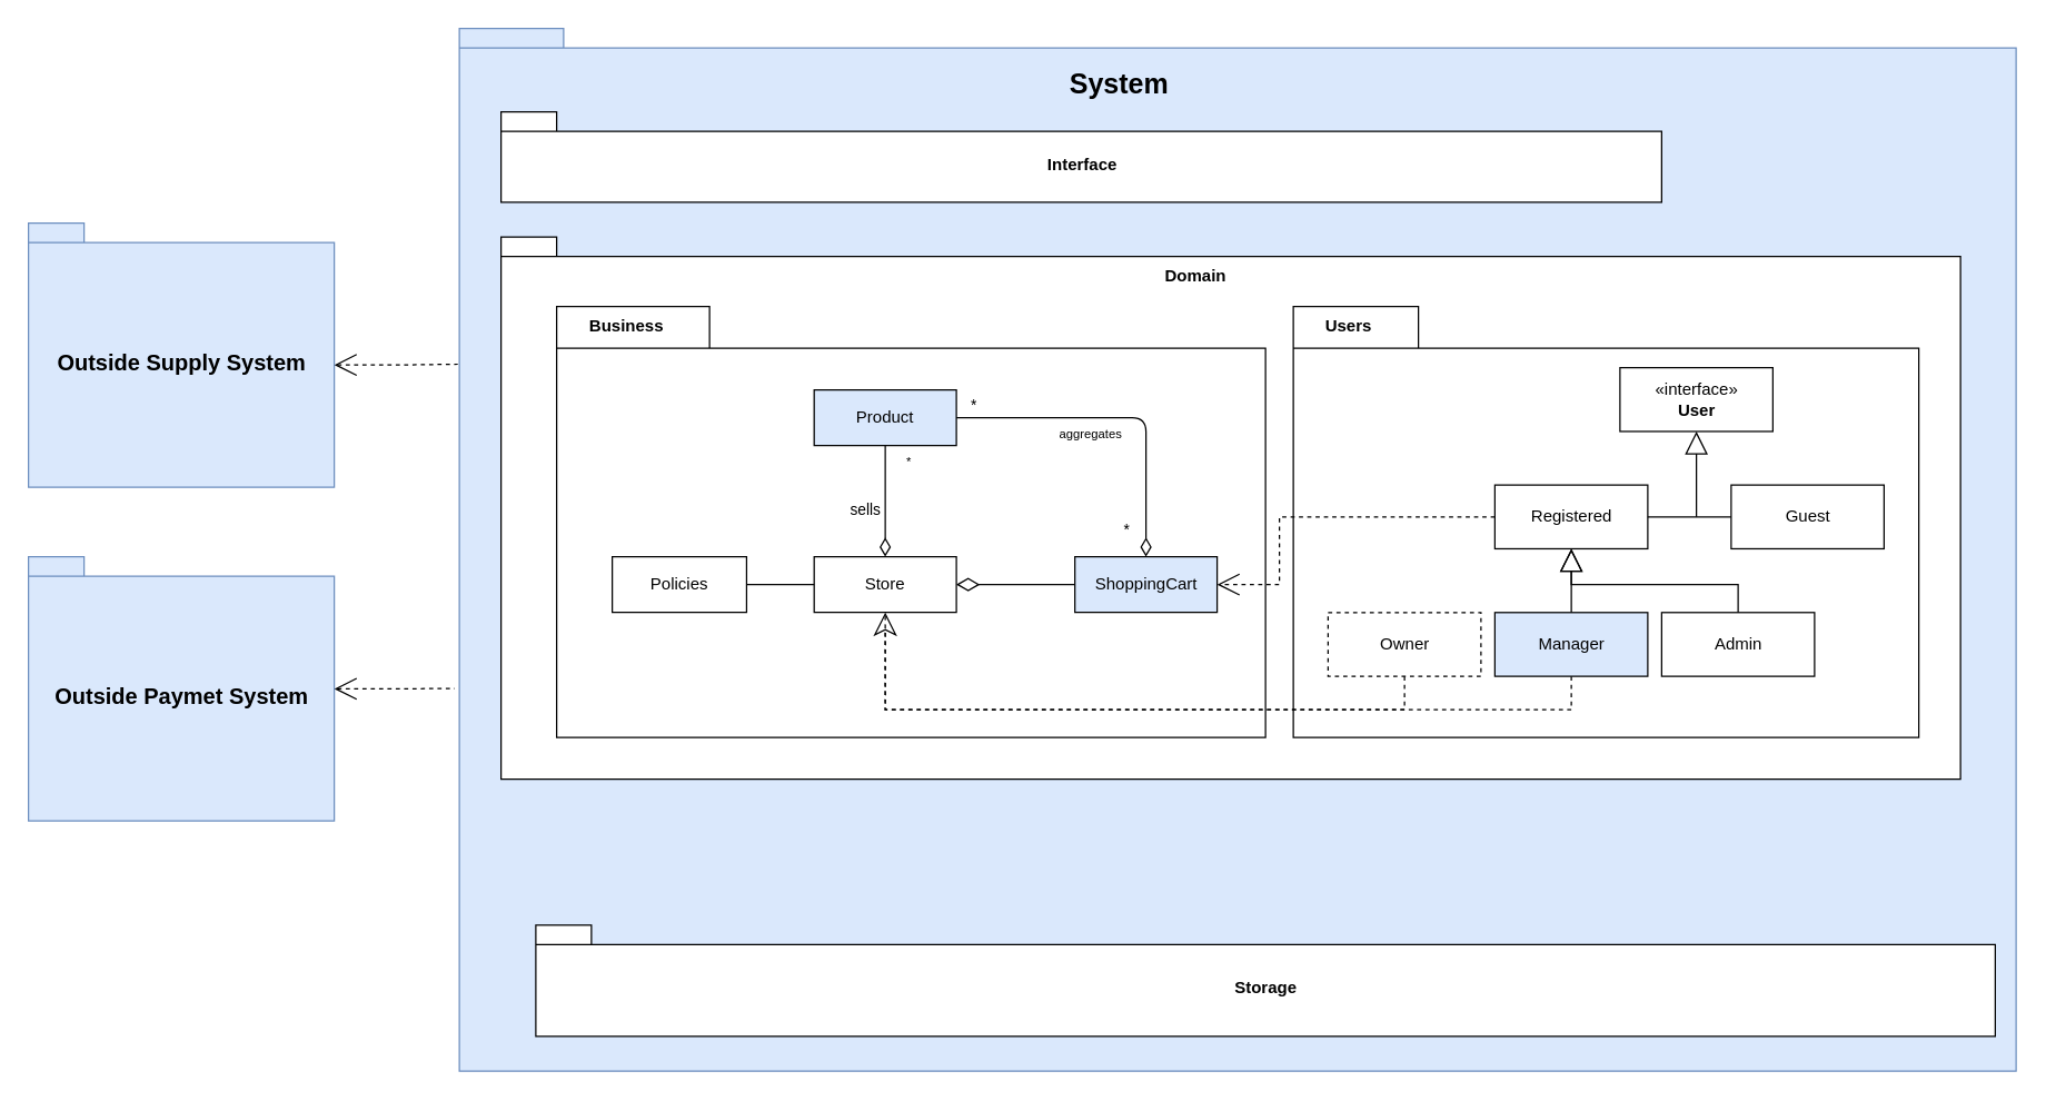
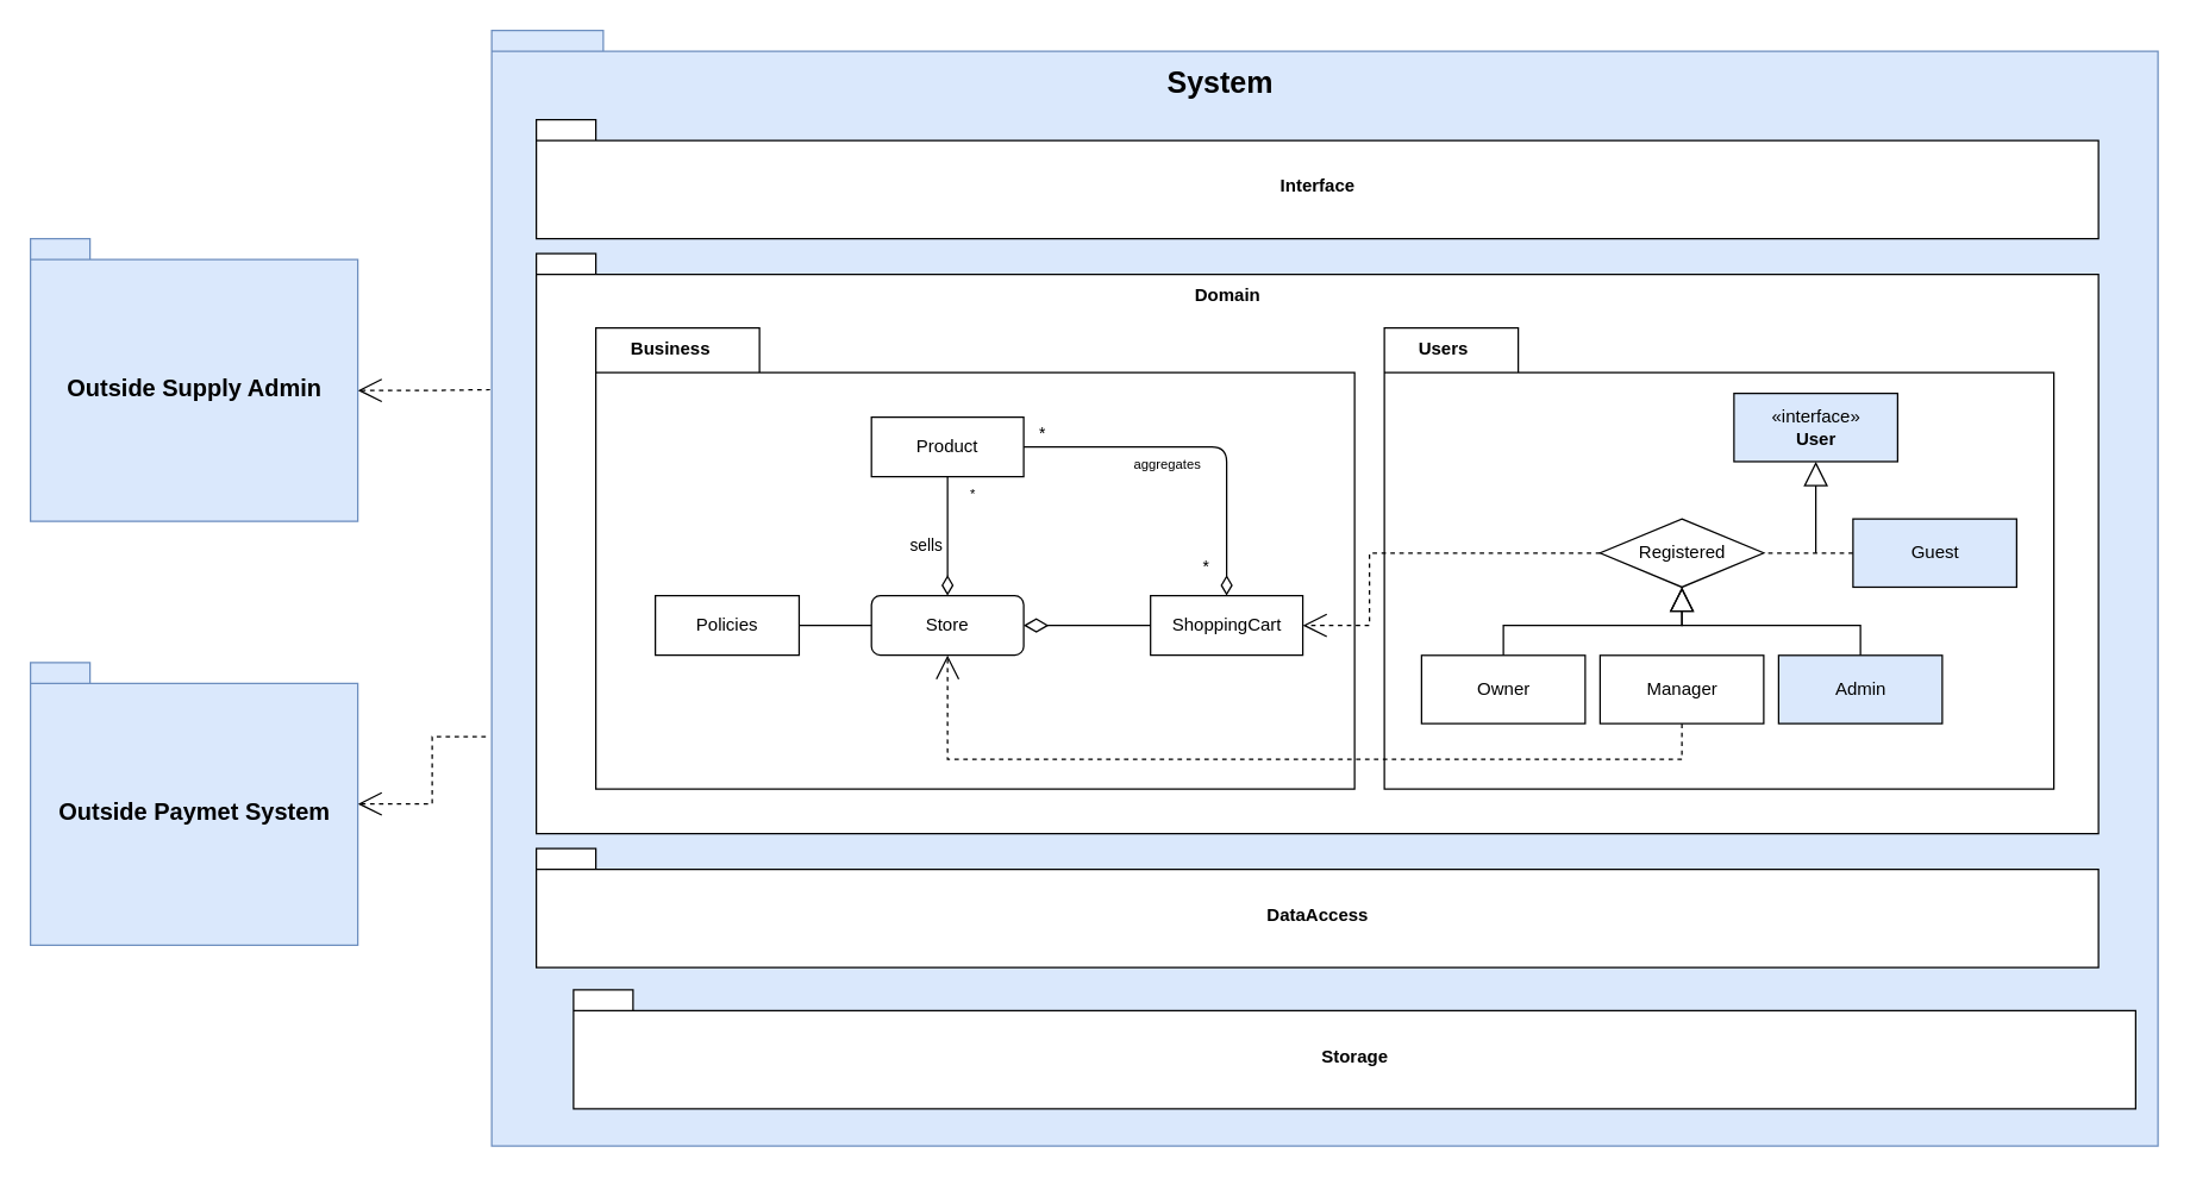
  <mxCell id="0" />
  <mxCell id="1" parent="0" />
  <mxCell id="2" value="" style="shape=folder;fontStyle=1;spacingTop=10;tabWidth=40;tabHeight=14;tabPosition=left;html=1;fillColor=#dae8fc;strokeColor=#6c8ebf;" vertex="1" parent="1"><mxGeometry x="330" y="20" width="1120" height="750" as="geometry" /></mxCell>
  <mxCell id="3" value="" style="shape=folder;fontStyle=1;spacingTop=10;tabWidth=40;tabHeight=14;tabPosition=left;html=1;" vertex="1" parent="1"><mxGeometry x="360" y="170" width="1050" height="390" as="geometry" /></mxCell>
- <mxCell id="4" value="Interface" style="shape=folder;fontStyle=1;spacingTop=10;tabWidth=40;tabHeight=14;tabPosition=left;html=1;" vertex="1" parent="1"><mxGeometry x="360" y="80" width="835" height="65" as="geometry" /></mxCell>
+ <mxCell id="4" value="Interface" style="shape=folder;fontStyle=1;spacingTop=10;tabWidth=40;tabHeight=14;tabPosition=left;html=1;" vertex="1" parent="1"><mxGeometry x="360" y="80" width="1050" height="80" as="geometry" /></mxCell>
  <mxCell id="5" value="Storage" style="shape=folder;fontStyle=1;spacingTop=10;tabWidth=40;tabHeight=14;tabPosition=left;html=1;" vertex="1" parent="1"><mxGeometry x="385" y="665" width="1050" height="80" as="geometry" /></mxCell>
  <mxCell id="6" style="edgeStyle=orthogonalEdgeStyle;rounded=0;orthogonalLoop=1;jettySize=auto;html=1;exitX=0;exitY=0;exitDx=220;exitDy=102;exitPerimeter=0;entryX=-0.001;entryY=0.322;entryDx=0;entryDy=0;entryPerimeter=0;startArrow=open;startFill=0;startSize=14;endArrow=none;endFill=0;endSize=14;fontSize=12;dashed=1;" edge="1" parent="1" source="7" target="2"><mxGeometry relative="1" as="geometry" /></mxCell>
- <mxCell id="7" value="&lt;font style=&quot;font-size: 16px&quot;&gt;Outside Supply System&lt;/font&gt;" style="shape=folder;fontStyle=1;spacingTop=10;tabWidth=40;tabHeight=14;tabPosition=left;html=1;fillColor=#dae8fc;strokeColor=#6c8ebf;" vertex="1" parent="1"><mxGeometry x="20" y="160" width="220" height="190" as="geometry" /></mxCell>
+ <mxCell id="7" value="&lt;font style=&quot;font-size: 16px&quot;&gt;Outside Supply Admin&lt;/font&gt;" style="shape=folder;fontStyle=1;spacingTop=10;tabWidth=40;tabHeight=14;tabPosition=left;html=1;fillColor=#dae8fc;strokeColor=#6c8ebf;" vertex="1" parent="1"><mxGeometry x="20" y="160" width="220" height="190" as="geometry" /></mxCell>
  <mxCell id="8" style="edgeStyle=orthogonalEdgeStyle;rounded=0;orthogonalLoop=1;jettySize=auto;html=1;entryX=-0.003;entryY=0.633;entryDx=0;entryDy=0;entryPerimeter=0;dashed=1;startArrow=open;startFill=0;startSize=14;endArrow=none;endFill=0;endSize=14;fontSize=12;" edge="1" parent="1" source="9" target="2"><mxGeometry relative="1" as="geometry" /></mxCell>
- <mxCell id="9" value="&lt;font style=&quot;font-size: 16px&quot;&gt;Outside Paymet System&lt;/font&gt;" style="shape=folder;fontStyle=1;spacingTop=10;tabWidth=40;tabHeight=14;tabPosition=left;html=1;fillColor=#dae8fc;strokeColor=#6c8ebf;" vertex="1" parent="1"><mxGeometry x="20" y="400" width="220" height="190" as="geometry" /></mxCell>
+ <mxCell id="9" value="&lt;font style=&quot;font-size: 16px&quot;&gt;Outside Paymet System&lt;/font&gt;" style="shape=folder;fontStyle=1;spacingTop=10;tabWidth=40;tabHeight=14;tabPosition=left;html=1;fillColor=#dae8fc;strokeColor=#6c8ebf;" vertex="1" parent="1"><mxGeometry x="20" y="445" width="220" height="190" as="geometry" /></mxCell>
+ <mxCell id="10" value="DataAccess" style="shape=folder;fontStyle=1;spacingTop=10;tabWidth=40;tabHeight=14;tabPosition=left;html=1;" vertex="1" parent="1"><mxGeometry x="360" y="570" width="1050" height="80" as="geometry" /></mxCell>
  <mxCell id="11" value="" style="group" vertex="1" connectable="0" parent="1"><mxGeometry x="930" y="220" width="450" height="310" as="geometry" /></mxCell>
  <mxCell id="12" value="" style="shape=folder;fontStyle=1;spacingTop=10;tabWidth=90;tabHeight=30;tabPosition=left;html=1;" vertex="1" parent="11"><mxGeometry width="450" height="310" as="geometry" /></mxCell>
  <mxCell id="13" value="Users" style="text;align=center;fontStyle=1;verticalAlign=middle;spacingLeft=3;spacingRight=3;strokeColor=none;rotatable=0;points=[[0,0.5],[1,0.5]];portConstraint=eastwest;" vertex="1" parent="11"><mxGeometry width="80" height="26" as="geometry" /></mxCell>
  <mxCell id="14" value="" style="group" vertex="1" connectable="0" parent="11"><mxGeometry x="25" y="44" width="400" height="222" as="geometry" /></mxCell>
- <mxCell id="15" value="Guest" style="html=1;" vertex="1" parent="14"><mxGeometry x="290" y="84.397" width="110" height="45.868" as="geometry" /></mxCell>
- <mxCell id="16" value="Owner" style="html=1;dashed=1;" vertex="1" parent="14"><mxGeometry y="176.132" width="110" height="45.868" as="geometry" /></mxCell>
- <mxCell id="17" value="Manager" style="html=1;fillColor=#dae8fc;" vertex="1" parent="14"><mxGeometry x="120" y="176.132" width="110" height="45.868" as="geometry" /></mxCell>
- <mxCell id="18" value="Admin" style="html=1;" vertex="1" parent="14"><mxGeometry x="240" y="176.132" width="110" height="45.868" as="geometry" /></mxCell>
- <mxCell id="19" value="Registered" style="html=1;" vertex="1" parent="14"><mxGeometry x="120" y="84.397" width="110" height="45.868" as="geometry" /></mxCell>
- <mxCell id="20" style="edgeStyle=orthogonalEdgeStyle;rounded=0;orthogonalLoop=1;jettySize=auto;html=1;entryX=1;entryY=0.5;entryDx=0;entryDy=0;startArrow=none;startFill=0;startSize=14;endArrow=none;endFill=0;endSize=14;" edge="1" parent="14" source="15" target="19"><mxGeometry relative="1" as="geometry" /></mxCell>
- <mxCell id="22" style="edgeStyle=orthogonalEdgeStyle;rounded=0;orthogonalLoop=1;jettySize=auto;html=1;entryX=0.5;entryY=1;entryDx=0;entryDy=0;startArrow=none;startFill=0;startSize=14;endArrow=block;endFill=0;endSize=14;" edge="1" parent="14" source="17" target="19"><mxGeometry relative="1" as="geometry" /></mxCell>
+ <mxCell id="15" value="Guest" style="html=1;fillColor=#dae8fc;" vertex="1" parent="14"><mxGeometry x="290" y="84.397" width="110" height="45.868" as="geometry" /></mxCell>
+ <mxCell id="16" value="Owner" style="html=1;" vertex="1" parent="14"><mxGeometry y="176.132" width="110" height="45.868" as="geometry" /></mxCell>
+ <mxCell id="17" value="Manager" style="html=1;" vertex="1" parent="14"><mxGeometry x="120" y="176.132" width="110" height="45.868" as="geometry" /></mxCell>
+ <mxCell id="18" value="Admin" style="html=1;fillColor=#dae8fc;" vertex="1" parent="14"><mxGeometry x="240" y="176.132" width="110" height="45.868" as="geometry" /></mxCell>
+ <mxCell id="19" value="Registered" style="rhombus;html=1;" vertex="1" parent="14"><mxGeometry x="120" y="84.397" width="110" height="45.868" as="geometry" /></mxCell>
+ <mxCell id="20" style="edgeStyle=orthogonalEdgeStyle;rounded=0;orthogonalLoop=1;jettySize=auto;html=1;entryX=1;entryY=0.5;entryDx=0;entryDy=0;startArrow=none;startFill=0;startSize=14;endArrow=none;endFill=0;endSize=14;dashed=1;" edge="1" parent="14" source="15" target="19"><mxGeometry relative="1" as="geometry" /></mxCell>
+ <mxCell id="21" style="edgeStyle=orthogonalEdgeStyle;rounded=0;orthogonalLoop=1;jettySize=auto;html=1;entryX=0.5;entryY=1;entryDx=0;entryDy=0;startArrow=none;startFill=0;startSize=14;endArrow=block;endFill=0;endSize=14;exitX=0.5;exitY=0;exitDx=0;exitDy=0;" edge="1" parent="14" source="16" target="19"><mxGeometry relative="1" as="geometry"><Array as="points"><mxPoint x="55" y="156" /><mxPoint x="175" y="156" /></Array></mxGeometry></mxCell>
  <mxCell id="23" style="edgeStyle=orthogonalEdgeStyle;rounded=0;orthogonalLoop=1;jettySize=auto;html=1;startArrow=none;startFill=0;startSize=14;endArrow=block;endFill=0;endSize=14;" edge="1" parent="14" source="18" target="19"><mxGeometry relative="1" as="geometry"><Array as="points"><mxPoint x="295" y="156" /><mxPoint x="175" y="156" /></Array></mxGeometry></mxCell>
  <mxCell id="24" style="edgeStyle=orthogonalEdgeStyle;rounded=0;orthogonalLoop=1;jettySize=auto;html=1;exitX=0.5;exitY=1;exitDx=0;exitDy=0;startArrow=block;startFill=0;startSize=14;endArrow=none;endFill=0;endSize=14;" edge="1" parent="14" source="25"><mxGeometry relative="1" as="geometry"><mxPoint x="265" y="107.331" as="targetPoint" /></mxGeometry></mxCell>
- <mxCell id="25" value="«interface»&lt;br&gt;&lt;b&gt;User&lt;/b&gt;" style="html=1;" vertex="1" parent="14"><mxGeometry x="210" width="110" height="45.868" as="geometry" /></mxCell>
- <mxCell id="26" value="System" style="text;align=center;fontStyle=1;verticalAlign=middle;spacingLeft=3;spacingRight=3;strokeColor=none;rotatable=0;points=[[0,0.5],[1,0.5]];portConstraint=eastwest;fontSize=20;" vertex="1" parent="1"><mxGeometry x="765" y="45" width="80" height="26" as="geometry" /></mxCell>
- <mxCell id="27" value="Domain" style="text;align=center;fontStyle=1;verticalAlign=middle;spacingLeft=3;spacingRight=3;strokeColor=none;rotatable=0;points=[[0,0.5],[1,0.5]];portConstraint=eastwest;fontSize=12;" vertex="1" parent="1"><mxGeometry x="820" y="184" width="80" height="26" as="geometry" /></mxCell>
+ <mxCell id="25" value="«interface»&lt;br&gt;&lt;b&gt;User&lt;/b&gt;" style="html=1;fillColor=#dae8fc;" vertex="1" parent="14"><mxGeometry x="210" width="110" height="45.868" as="geometry" /></mxCell>
+ <mxCell id="26" value="System" style="text;align=center;fontStyle=1;verticalAlign=middle;spacingLeft=3;spacingRight=3;strokeColor=none;rotatable=0;points=[[0,0.5],[1,0.5]];portConstraint=eastwest;fontSize=20;" vertex="1" parent="1"><mxGeometry x="780" y="40" width="80" height="26" as="geometry" /></mxCell>
+ <mxCell id="27" value="Domain" style="text;align=center;fontStyle=1;verticalAlign=middle;spacingLeft=3;spacingRight=3;strokeColor=none;rotatable=0;points=[[0,0.5],[1,0.5]];portConstraint=eastwest;fontSize=12;" vertex="1" parent="1"><mxGeometry x="785" y="184" width="80" height="26" as="geometry" /></mxCell>
  <mxCell id="28" value="" style="group" vertex="1" connectable="0" parent="1"><mxGeometry x="390" y="220" width="520" height="310" as="geometry" /></mxCell>
  <mxCell id="29" value="" style="shape=folder;fontStyle=1;spacingTop=10;tabWidth=110;tabHeight=30;tabPosition=left;html=1;" vertex="1" parent="28"><mxGeometry x="10" width="510" height="310" as="geometry" /></mxCell>
  <mxCell id="30" value="Business" style="text;align=center;fontStyle=1;verticalAlign=middle;spacingLeft=3;spacingRight=3;strokeColor=none;rotatable=0;points=[[0,0.5],[1,0.5]];portConstraint=eastwest;" vertex="1" parent="28"><mxGeometry width="121.081" height="26" as="geometry" /></mxCell>
  <mxCell id="31" value="" style="group" vertex="1" connectable="0" parent="28"><mxGeometry x="29.998" y="90" width="455.173" height="220" as="geometry" /></mxCell>
  <mxCell id="32" value="Policies" style="html=1;" vertex="1" parent="31"><mxGeometry x="20" y="90" width="96.641" height="40" as="geometry" /></mxCell>
  <mxCell id="33" value="" style="group" vertex="1" connectable="0" parent="28"><mxGeometry x="195.247" y="90" width="289.924" height="220" as="geometry" /></mxCell>
- <mxCell id="34" value="Store" style="html=1;" vertex="1" parent="33"><mxGeometry y="90" width="102.326" height="40" as="geometry" /></mxCell>
- <mxCell id="35" value="ShoppingCart" style="html=1;fillColor=#dae8fc;" vertex="1" parent="33"><mxGeometry x="187.598" y="90" width="102.326" height="40" as="geometry" /></mxCell>
+ <mxCell id="34" value="Store" style="html=1;rounded=1;" vertex="1" parent="33"><mxGeometry y="90" width="102.326" height="40" as="geometry" /></mxCell>
+ <mxCell id="35" value="ShoppingCart" style="html=1;" vertex="1" parent="33"><mxGeometry x="187.598" y="90" width="102.326" height="40" as="geometry" /></mxCell>
  <mxCell id="36" value="" style="endArrow=none;html=1;endSize=14;startArrow=diamondThin;startSize=14;startFill=0;edgeStyle=orthogonalEdgeStyle;align=left;verticalAlign=bottom;exitX=1;exitY=0.5;exitDx=0;exitDy=0;endFill=0;entryX=0;entryY=0.5;entryDx=0;entryDy=0;" edge="1" parent="33" source="34" target="35"><mxGeometry x="-0.2" y="-20" relative="1" as="geometry"><mxPoint x="142.12" y="30" as="sourcePoint" /><mxPoint x="250.13" y="100" as="targetPoint" /><mxPoint as="offset" /></mxGeometry></mxCell>
  <mxCell id="37" value="" style="endArrow=none;html=1;endSize=14;startArrow=none;startSize=14;startFill=0;edgeStyle=orthogonalEdgeStyle;align=left;verticalAlign=bottom;exitX=1;exitY=0.5;exitDx=0;exitDy=0;endFill=0;entryX=0;entryY=0.5;entryDx=0;entryDy=0;" edge="1" parent="28" source="32" target="34"><mxGeometry x="-6.72" y="30" as="geometry"><mxPoint x="308.943" y="210" as="sourcePoint" /><mxPoint x="394.215" y="210" as="targetPoint" /><mxPoint as="offset" /></mxGeometry></mxCell>
- <mxCell id="38" value="Product" style="html=1;fillColor=#dae8fc;" vertex="1" parent="28"><mxGeometry x="195.247" y="60" width="102.326" height="40" as="geometry" /></mxCell>
+ <mxCell id="38" value="Product" style="html=1;" vertex="1" parent="28"><mxGeometry x="195.247" y="60" width="102.326" height="40" as="geometry" /></mxCell>
  <mxCell id="39" value="&lt;font style=&quot;font-size: 9px&quot;&gt;*&lt;/font&gt;" style="endArrow=diamondThin;html=1;endSize=11;startArrow=none;startSize=10;startFill=0;edgeStyle=orthogonalEdgeStyle;align=left;verticalAlign=bottom;exitX=0.5;exitY=1;exitDx=0;exitDy=0;endFill=0;entryX=0.5;entryY=0;entryDx=0;entryDy=0;" edge="1" parent="28" source="38" target="34"><mxGeometry x="-0.5" y="14" relative="1" as="geometry"><mxPoint x="229.356" y="170" as="sourcePoint" /><mxPoint x="246.41" y="169" as="targetPoint" /><mxPoint as="offset" /></mxGeometry></mxCell>
  <mxCell id="40" value="sells" style="edgeLabel;html=1;align=center;verticalAlign=middle;resizable=0;points=[];" vertex="1" connectable="0" parent="39"><mxGeometry x="0.727" y="2" relative="1" as="geometry"><mxPoint x="-17" y="-23.33" as="offset" /></mxGeometry></mxCell>
  <mxCell id="41" value="&lt;font style=&quot;font-size: 9px&quot;&gt;aggregates&lt;/font&gt;" style="endArrow=diamondThin;html=1;endSize=11;startArrow=none;startSize=10;startFill=0;edgeStyle=orthogonalEdgeStyle;align=left;verticalAlign=bottom;exitX=1;exitY=0.5;exitDx=0;exitDy=0;endFill=0;entryX=0.5;entryY=0;entryDx=0;entryDy=0;" edge="1" parent="28" source="38" target="35"><mxGeometry x="-0.394" y="-20" relative="1" as="geometry"><mxPoint x="286.204" y="140" as="sourcePoint" /><mxPoint x="286.204" y="190" as="targetPoint" /><mxPoint as="offset" /></mxGeometry></mxCell>
  <mxCell id="42" value="*" style="edgeLabel;html=1;align=center;verticalAlign=middle;resizable=0;points=[];" vertex="1" connectable="0" parent="41"><mxGeometry x="0.727" y="2" relative="1" as="geometry"><mxPoint x="-17" y="12.62" as="offset" /></mxGeometry></mxCell>
  <mxCell id="43" value="*" style="edgeLabel;html=1;align=center;verticalAlign=middle;resizable=0;points=[];" vertex="1" connectable="0" parent="41"><mxGeometry x="-0.92" y="-1" relative="1" as="geometry"><mxPoint x="3.33" y="-11" as="offset" /></mxGeometry></mxCell>
  <mxCell id="44" style="edgeStyle=orthogonalEdgeStyle;rounded=0;orthogonalLoop=1;jettySize=auto;html=1;entryX=1;entryY=0.5;entryDx=0;entryDy=0;dashed=1;startArrow=none;startFill=0;startSize=14;endArrow=open;endFill=0;endSize=14;fontSize=12;" edge="1" parent="1" source="19" target="35"><mxGeometry relative="1" as="geometry"><Array as="points"><mxPoint x="920" y="371" /><mxPoint x="920" y="420" /></Array></mxGeometry></mxCell>
- <mxCell id="45" style="edgeStyle=orthogonalEdgeStyle;rounded=0;orthogonalLoop=1;jettySize=auto;html=1;entryX=0.5;entryY=1;entryDx=0;entryDy=0;dashed=1;startArrow=none;startFill=0;startSize=14;endArrow=none;endFill=0;endSize=14;fontSize=12;" edge="1" parent="1" source="16" target="34"><mxGeometry relative="1" as="geometry"><Array as="points"><mxPoint x="1010" y="510" /><mxPoint x="636" y="510" /></Array></mxGeometry></mxCell>
- <mxCell id="46" style="edgeStyle=orthogonalEdgeStyle;rounded=0;orthogonalLoop=1;jettySize=auto;html=1;entryX=0.5;entryY=1;entryDx=0;entryDy=0;dashed=1;startArrow=none;startFill=0;startSize=14;endArrow=classic;endFill=0;endSize=14;fontSize=12;" edge="1" parent="1" source="17" target="34"><mxGeometry relative="1" as="geometry"><Array as="points"><mxPoint x="1130" y="510" /><mxPoint x="636" y="510" /></Array></mxGeometry></mxCell>
+ <mxCell id="46" style="edgeStyle=orthogonalEdgeStyle;rounded=0;orthogonalLoop=1;jettySize=auto;html=1;entryX=0.5;entryY=1;entryDx=0;entryDy=0;dashed=1;startArrow=none;startFill=0;startSize=14;endArrow=open;endFill=0;endSize=14;fontSize=12;" edge="1" parent="1" source="17" target="34"><mxGeometry relative="1" as="geometry"><Array as="points"><mxPoint x="1130" y="510" /><mxPoint x="636" y="510" /></Array></mxGeometry></mxCell>
